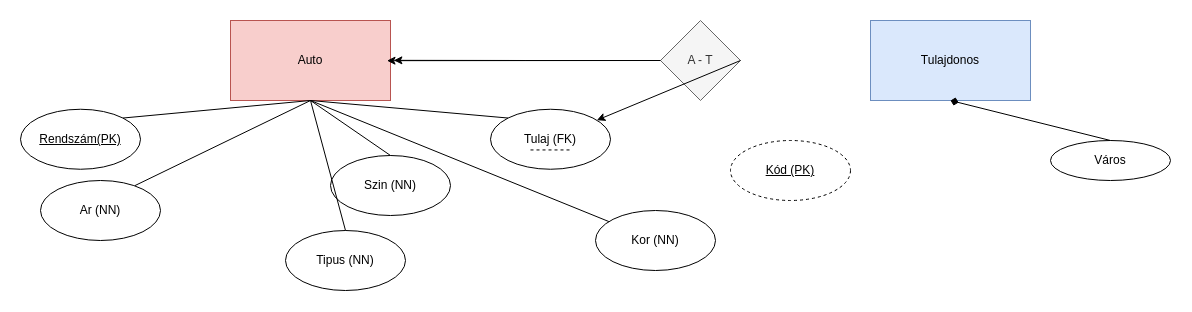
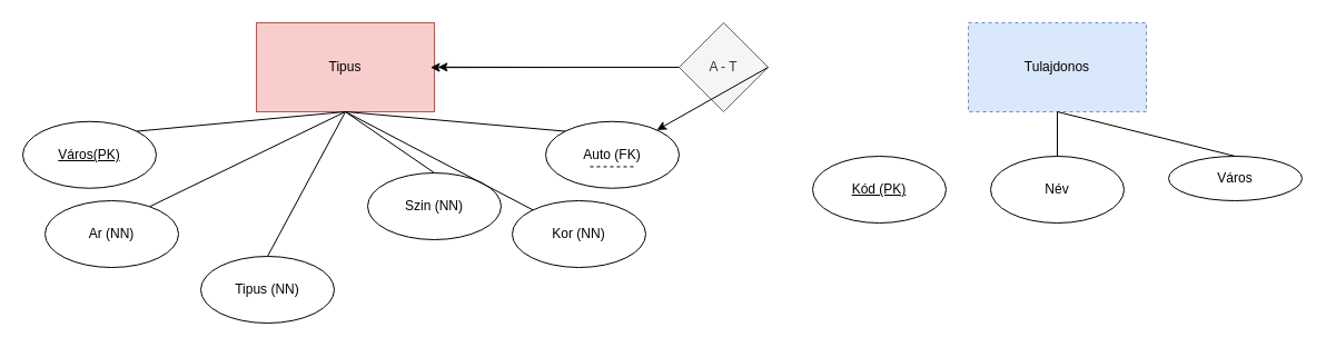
  <mxCell id="0" />
  <mxCell id="1" parent="0" />
- <mxCell id="2" value="Auto" style="rounded=0;whiteSpace=wrap;html=1;fillColor=#f8cecc;strokeColor=#b85450;" parent="1" vertex="1"><mxGeometry x="230" y="20" width="160" height="80" as="geometry" /></mxCell>
- <mxCell id="3" value="Tulajdonos" style="rounded=0;whiteSpace=wrap;html=1;fillColor=#dae8fc;strokeColor=#6c8ebf;" parent="1" vertex="1"><mxGeometry x="870" y="20" width="160" height="80" as="geometry" /></mxCell>
+ <mxCell id="2" value="Tipus" style="rounded=0;whiteSpace=wrap;html=1;fillColor=#f8cecc;strokeColor=#b85450;" parent="1" vertex="1"><mxGeometry x="230" y="20" width="160" height="80" as="geometry" /></mxCell>
+ <mxCell id="3" value="Tulajdonos" style="rounded=0;whiteSpace=wrap;html=1;fillColor=#dae8fc;strokeColor=#6c8ebf;dashed=1;" parent="1" vertex="1"><mxGeometry x="870" y="20" width="160" height="80" as="geometry" /></mxCell>
  <mxCell id="4" value="" style="edgeStyle=orthogonalEdgeStyle;rounded=0;orthogonalLoop=1;jettySize=auto;html=1;entryX=1.021;entryY=0.498;entryDx=0;entryDy=0;entryPerimeter=0;" parent="1" source="5" target="2" edge="1"><mxGeometry relative="1" as="geometry"><mxPoint x="350" y="50" as="targetPoint" /></mxGeometry></mxCell>
- <mxCell id="5" value="A - T" style="rhombus;whiteSpace=wrap;html=1;fillColor=#f5f5f5;fontColor=#333333;strokeColor=#666666;" parent="1" vertex="1"><mxGeometry x="660" y="20" width="80" height="80" as="geometry" /></mxCell>
- <mxCell id="6" value="&lt;u&gt;Rendszám(PK)&lt;/u&gt;" style="ellipse;whiteSpace=wrap;html=1;" parent="1" vertex="1"><mxGeometry x="20" y="108.75" width="120" height="60" as="geometry" /></mxCell>
+ <mxCell id="5" value="A - T" style="rhombus;whiteSpace=wrap;html=1;fillColor=#f5f5f5;fontColor=#333333;strokeColor=#666666;" parent="1" vertex="1"><mxGeometry x="610" y="20" width="80" height="80" as="geometry" /></mxCell>
+ <mxCell id="6" value="&lt;u&gt;Város(PK)&lt;/u&gt;" style="ellipse;whiteSpace=wrap;html=1;" parent="1" vertex="1"><mxGeometry x="20" y="108.75" width="120" height="60" as="geometry" /></mxCell>
  <mxCell id="7" value="Szin (NN)" style="ellipse;whiteSpace=wrap;html=1;" parent="1" vertex="1"><mxGeometry x="330" y="155" width="120" height="60" as="geometry" /></mxCell>
- <mxCell id="8" value="Tulaj (FK)" style="ellipse;whiteSpace=wrap;html=1;" parent="1" vertex="1"><mxGeometry x="490" y="108.75" width="120" height="60" as="geometry" /></mxCell>
- <mxCell id="9" value="&lt;u&gt;Kód (PK)&lt;/u&gt;" style="ellipse;whiteSpace=wrap;html=1;dashed=1;" parent="1" vertex="1"><mxGeometry x="730" y="140" width="120" height="60" as="geometry" /></mxCell>
+ <mxCell id="8" value="Auto (FK)" style="ellipse;whiteSpace=wrap;html=1;" parent="1" vertex="1"><mxGeometry x="490" y="108.75" width="120" height="60" as="geometry" /></mxCell>
+ <mxCell id="9" value="&lt;u&gt;Kód (PK)&lt;/u&gt;" style="ellipse;whiteSpace=wrap;html=1;" parent="1" vertex="1"><mxGeometry x="730" y="140" width="120" height="60" as="geometry" /></mxCell>
+ <mxCell id="10" value="Név" style="ellipse;whiteSpace=wrap;html=1;" parent="1" vertex="1"><mxGeometry x="890" y="140" width="120" height="60" as="geometry" /></mxCell>
  <mxCell id="11" value="Város" style="ellipse;whiteSpace=wrap;html=1;" parent="1" vertex="1"><mxGeometry x="1050" y="140" width="120" height="40" as="geometry" /></mxCell>
- <mxCell id="12" value="" style="endArrow=diamond;html=1;rounded=0;entryX=0.5;entryY=1;entryDx=0;entryDy=0;exitX=0.5;exitY=0;exitDx=0;exitDy=0;" parent="1" source="11" target="3" edge="1"><mxGeometry width="50" height="50" relative="1" as="geometry"><mxPoint x="672.53" y="188.75" as="sourcePoint" /><mxPoint x="722.53" y="138.75" as="targetPoint" /></mxGeometry></mxCell>
+ <mxCell id="12" value="" style="endArrow=none;html=1;rounded=0;entryX=0.5;entryY=1;entryDx=0;entryDy=0;exitX=0.5;exitY=0;exitDx=0;exitDy=0;" parent="1" source="11" target="3" edge="1"><mxGeometry width="50" height="50" relative="1" as="geometry"><mxPoint x="672.53" y="188.75" as="sourcePoint" /><mxPoint x="722.53" y="138.75" as="targetPoint" /></mxGeometry></mxCell>
+ <mxCell id="13" value="" style="endArrow=none;html=1;rounded=0;entryX=0.5;entryY=1;entryDx=0;entryDy=0;exitX=0.5;exitY=0;exitDx=0;exitDy=0;" parent="1" source="10" target="3" edge="1"><mxGeometry width="50" height="50" relative="1" as="geometry"><mxPoint x="672.53" y="188.75" as="sourcePoint" /><mxPoint x="722.53" y="138.75" as="targetPoint" /></mxGeometry></mxCell>
  <mxCell id="14" value="" style="endArrow=none;html=1;rounded=0;entryX=0.5;entryY=1;entryDx=0;entryDy=0;exitX=0;exitY=0;exitDx=0;exitDy=0;" parent="1" source="8" target="2" edge="1"><mxGeometry width="50" height="50" relative="1" as="geometry"><mxPoint x="370" y="180" as="sourcePoint" /><mxPoint x="420" y="130" as="targetPoint" /></mxGeometry></mxCell>
  <mxCell id="15" value="" style="endArrow=none;html=1;rounded=0;entryX=0.5;entryY=1;entryDx=0;entryDy=0;exitX=0.5;exitY=0;exitDx=0;exitDy=0;" parent="1" source="7" edge="1" target="2"><mxGeometry width="50" height="50" relative="1" as="geometry"><mxPoint x="370" y="180" as="sourcePoint" /><mxPoint x="180" y="80" as="targetPoint" /></mxGeometry></mxCell>
  <mxCell id="16" value="" style="endArrow=none;html=1;rounded=0;entryX=0.5;entryY=1;entryDx=0;entryDy=0;exitX=1;exitY=0;exitDx=0;exitDy=0;" parent="1" source="6" target="2" edge="1"><mxGeometry width="50" height="50" relative="1" as="geometry"><mxPoint x="370" y="180" as="sourcePoint" /><mxPoint x="420" y="130" as="targetPoint" /></mxGeometry></mxCell>
  <mxCell id="17" value="" style="endArrow=classic;html=1;rounded=0;exitX=1;exitY=0.5;exitDx=0;exitDy=0;" parent="1" source="5" target="8" edge="1"><mxGeometry relative="1" as="geometry"><mxPoint x="835" y="70" as="sourcePoint" /><mxPoint x="705" y="60" as="targetPoint" /></mxGeometry></mxCell>
  <mxCell id="18" value="" style="endArrow=classic;html=1;rounded=0;exitX=0;exitY=0.5;exitDx=0;exitDy=0;entryX=0.978;entryY=0.502;entryDx=0;entryDy=0;entryPerimeter=0;" parent="1" source="5" target="2" edge="1"><mxGeometry relative="1" as="geometry"><mxPoint x="370" y="60" as="sourcePoint" /><mxPoint x="240" y="50" as="targetPoint" /></mxGeometry></mxCell>
- <mxCell id="19" value="Tipus (NN)" style="ellipse;whiteSpace=wrap;html=1;" vertex="1" parent="1"><mxGeometry x="285" y="230" width="120" height="60" as="geometry" /></mxCell>
+ <mxCell id="19" value="Tipus (NN)" style="ellipse;whiteSpace=wrap;html=1;" vertex="1" parent="1"><mxGeometry x="180" y="230" width="120" height="60" as="geometry" /></mxCell>
  <mxCell id="20" value="Ar (NN)" style="ellipse;whiteSpace=wrap;html=1;" vertex="1" parent="1"><mxGeometry x="40" y="180" width="120" height="60" as="geometry" /></mxCell>
  <mxCell id="21" value="" style="endArrow=none;dashed=1;html=1;rounded=0;exitX=0.061;exitY=0.716;exitDx=0;exitDy=0;exitPerimeter=0;" edge="1" parent="1"><mxGeometry width="50" height="50" relative="1" as="geometry"><mxPoint x="530" y="149.44" as="sourcePoint" /><mxPoint x="570" y="149.44" as="targetPoint" /></mxGeometry></mxCell>
  <mxCell id="22" value="" style="endArrow=none;html=1;rounded=0;entryX=0.5;entryY=1;entryDx=0;entryDy=0;exitX=0.5;exitY=0;exitDx=0;exitDy=0;" edge="1" parent="1" source="19" target="2"><mxGeometry width="50" height="50" relative="1" as="geometry"><mxPoint x="207" y="114" as="sourcePoint" /><mxPoint x="270" y="120" as="targetPoint" /></mxGeometry></mxCell>
- <mxCell id="23" value="Kor (NN)" style="ellipse;whiteSpace=wrap;html=1;" vertex="1" parent="1"><mxGeometry x="595" y="210" width="120" height="60" as="geometry" /></mxCell>
+ <mxCell id="23" value="Kor (NN)" style="ellipse;whiteSpace=wrap;html=1;" vertex="1" parent="1"><mxGeometry x="460" y="180" width="120" height="60" as="geometry" /></mxCell>
  <mxCell id="24" value="" style="endArrow=none;html=1;rounded=0;exitX=0.787;exitY=0.085;exitDx=0;exitDy=0;exitPerimeter=0;entryX=0.5;entryY=1;entryDx=0;entryDy=0;" edge="1" parent="1" source="20" target="2"><mxGeometry width="50" height="50" relative="1" as="geometry"><mxPoint x="120" y="190" as="sourcePoint" /><mxPoint x="280" y="80" as="targetPoint" /></mxGeometry></mxCell>
  <mxCell id="25" value="" style="endArrow=none;html=1;rounded=0;entryX=0.5;entryY=1;entryDx=0;entryDy=0;" edge="1" parent="1" source="23" target="2"><mxGeometry width="50" height="50" relative="1" as="geometry"><mxPoint x="290" y="140" as="sourcePoint" /><mxPoint x="340" y="90" as="targetPoint" /></mxGeometry></mxCell>
